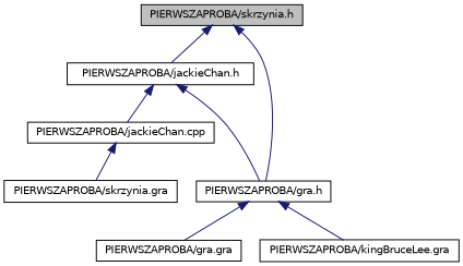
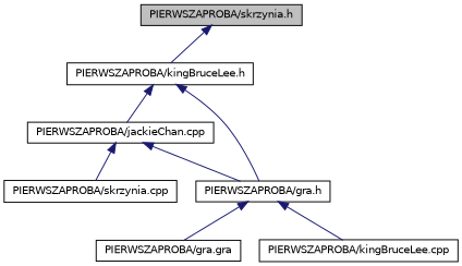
  digraph {
    node [color=black fillcolor=white fontname=Helvetica fontsize=10 shape=record style=filled]
    edge [color=midnightblue dir=back fontname=Helvetica fontsize=10 labelfontname=Helvetica labelfontsize=10 style=solid]
    n1 [fillcolor=grey75 fontcolor=black height=0.2 label="PIERWSZAPROBA/skrzynia.h" width=0.4]
-   n2 [height=0.2 label="PIERWSZAPROBA/jackieChan.h" width=0.4]
+   n2 [height=0.2 label="PIERWSZAPROBA/kingBruceLee.h" width=0.4]
    n3 [height=0.2 label="PIERWSZAPROBA/gra.h" width=0.4]
    n4 [height=0.2 label="PIERWSZAPROBA/jackieChan.cpp" width=0.4]
    n5 [height=0.2 label="PIERWSZAPROBA/gra.gra" width=0.4]
-   n6 [height=0.2 label="PIERWSZAPROBA/kingBruceLee.gra" width=0.4]
-   n7 [height=0.2 label="PIERWSZAPROBA/skrzynia.gra" width=0.4]
+   n6 [height=0.2 label="PIERWSZAPROBA/kingBruceLee.cpp" width=0.4]
+   n7 [height=0.2 label="PIERWSZAPROBA/skrzynia.cpp" width=0.4]
    n1 -> n2
-   n1 -> n3
+   n4 -> n3
    n2 -> n3
    n2 -> n4
    n3 -> n5
    n3 -> n6
    n4 -> n7
  }
